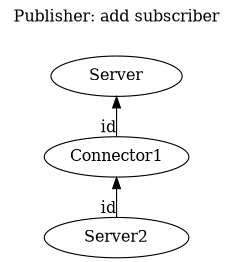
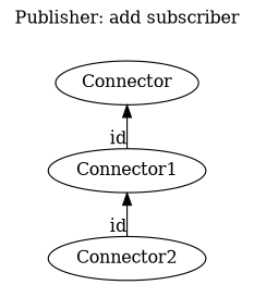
  digraph {
    label="Publisher: add subscriber"
    labelloc=t
    edge [dir=back headlabel=id labeldistance=2]
-   Server
+   Server [label=Connector]
    Connector1
-   Connector2 [label=Server2]
+   Connector2
    Server -> Connector1 [labelangle=90]
    Connector1 -> Connector2 [labelangle=-90]
  }
